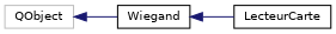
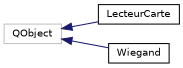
  digraph {
    rankdir=LR
    node [color=black fillcolor=white fontname=Helvetica fontsize=10 shape=record style=filled]
    edge [color=midnightblue dir=back fontname=Helvetica fontsize=10 labelfontname=Helvetica labelfontsize=10 style=solid]
    n1 [color=grey75 height=0.2 label=QObject width=0.4]
    n2 [height=0.2 label=LecteurCarte width=0.4]
    n3 [height=0.2 label=Wiegand width=0.4]
-   n3 -> n2
+   n1 -> n2
    n1 -> n3
  }
